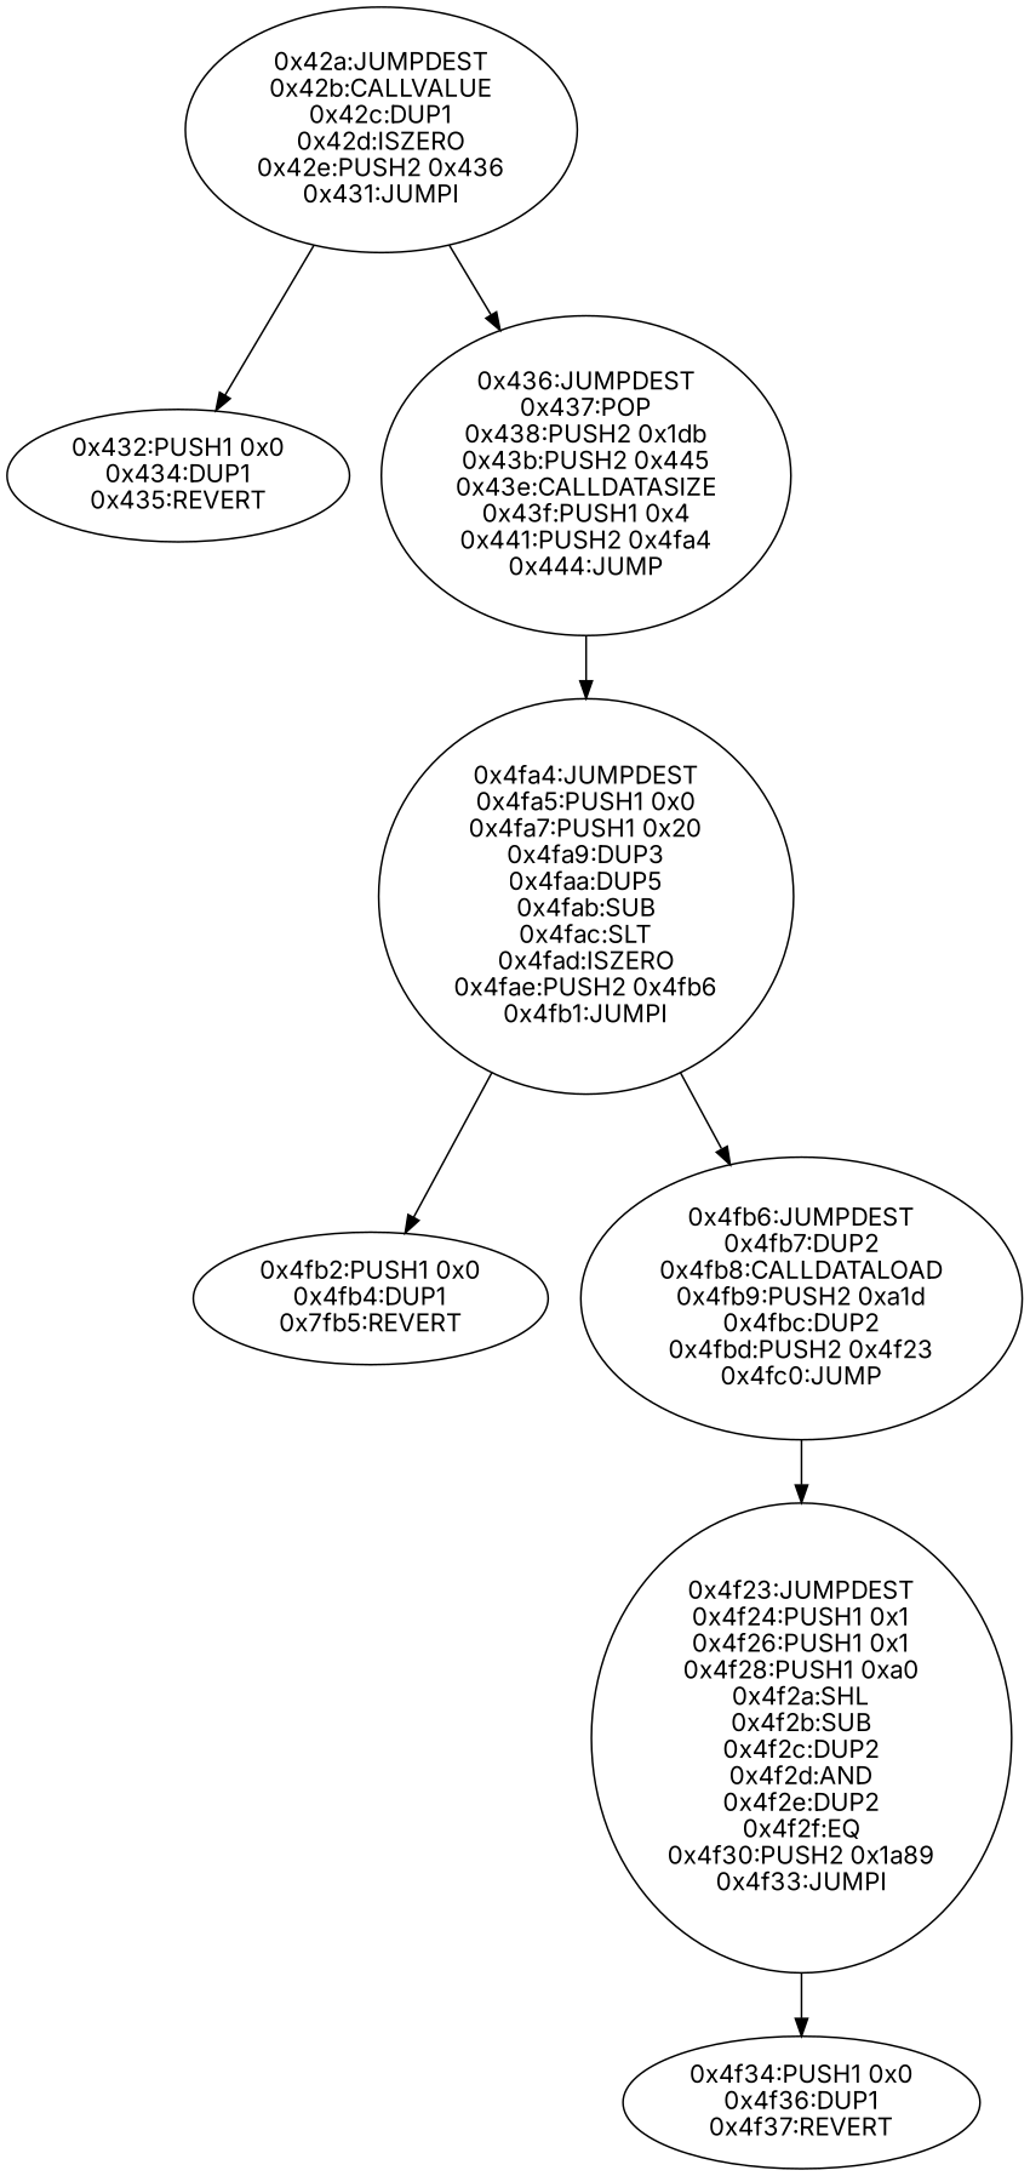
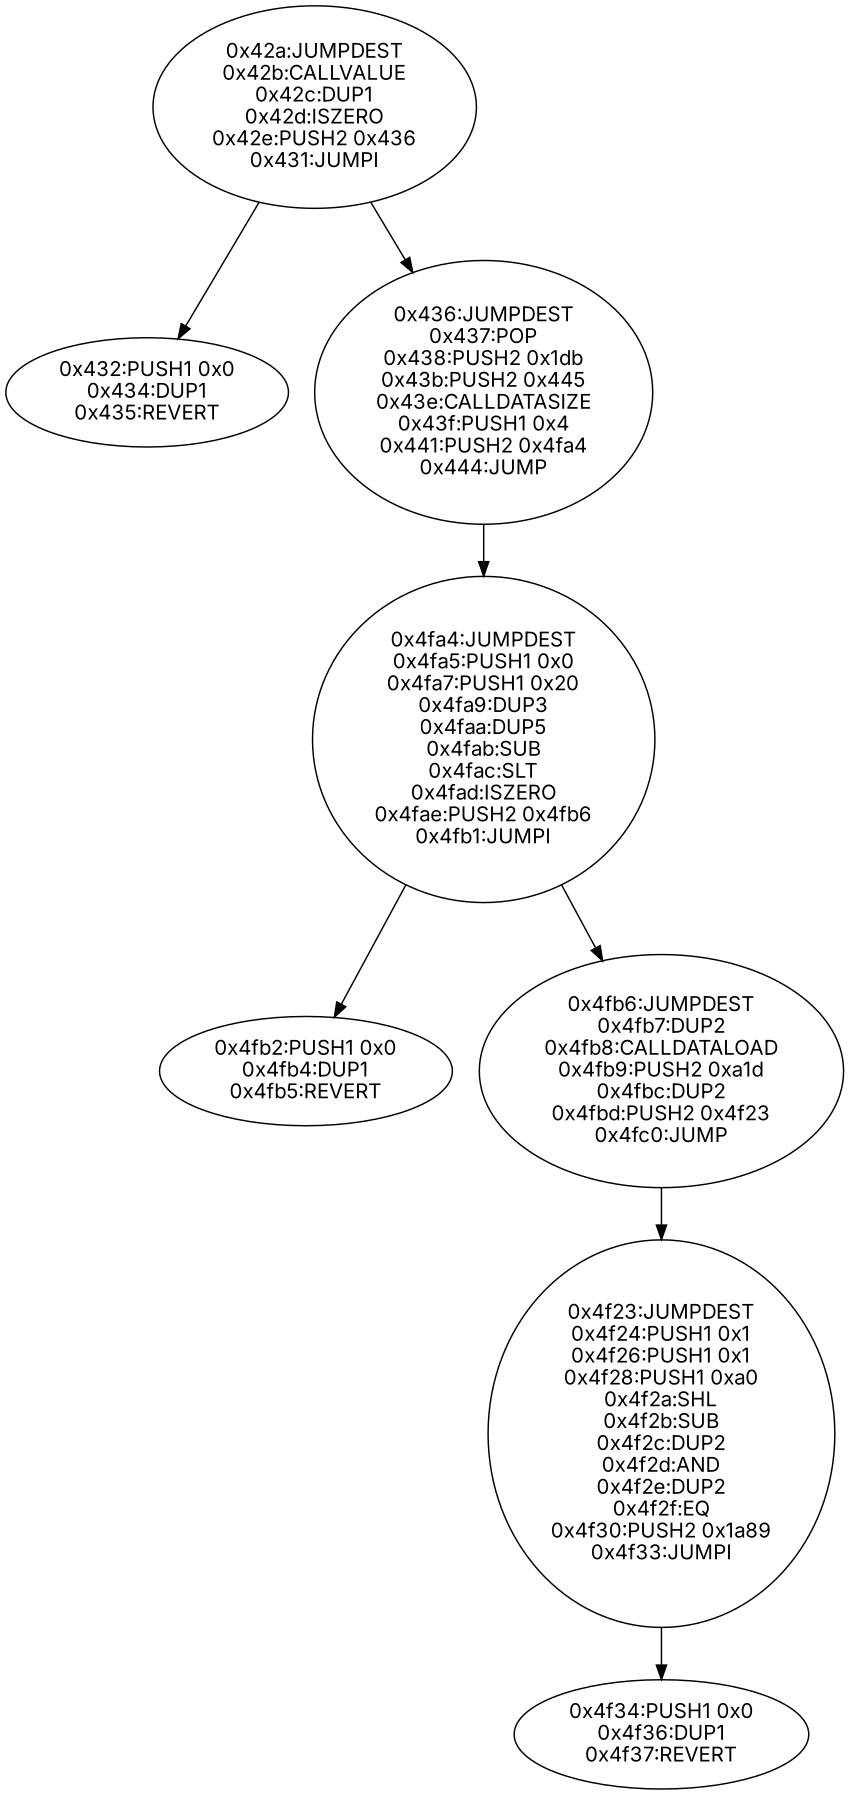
  digraph {
    fontname=Inter
    node [fontname=Inter]
    edge [fontname=Inter]
    n1 [label="0x42a:JUMPDEST\n0x42b:CALLVALUE\n0x42c:DUP1\n0x42d:ISZERO\n0x42e:PUSH2 0x436\n0x431:JUMPI"]
    n2 [label="0x432:PUSH1 0x0\n0x434:DUP1\n0x435:REVERT"]
    n3 [label="0x436:JUMPDEST\n0x437:POP\n0x438:PUSH2 0x1db\n0x43b:PUSH2 0x445\n0x43e:CALLDATASIZE\n0x43f:PUSH1 0x4\n0x441:PUSH2 0x4fa4\n0x444:JUMP"]
    n4 [label="0x4fa4:JUMPDEST\n0x4fa5:PUSH1 0x0\n0x4fa7:PUSH1 0x20\n0x4fa9:DUP3\n0x4faa:DUP5\n0x4fab:SUB\n0x4fac:SLT\n0x4fad:ISZERO\n0x4fae:PUSH2 0x4fb6\n0x4fb1:JUMPI"]
-   n5 [label="0x4fb2:PUSH1 0x0\n0x4fb4:DUP1\n0x7fb5:REVERT"]
+   n5 [label="0x4fb2:PUSH1 0x0\n0x4fb4:DUP1\n0x4fb5:REVERT"]
    n6 [label="0x4fb6:JUMPDEST\n0x4fb7:DUP2\n0x4fb8:CALLDATALOAD\n0x4fb9:PUSH2 0xa1d\n0x4fbc:DUP2\n0x4fbd:PUSH2 0x4f23\n0x4fc0:JUMP"]
    n7 [label="0x4f23:JUMPDEST\n0x4f24:PUSH1 0x1\n0x4f26:PUSH1 0x1\n0x4f28:PUSH1 0xa0\n0x4f2a:SHL\n0x4f2b:SUB\n0x4f2c:DUP2\n0x4f2d:AND\n0x4f2e:DUP2\n0x4f2f:EQ\n0x4f30:PUSH2 0x1a89\n0x4f33:JUMPI"]
    n8 [label="0x4f34:PUSH1 0x0\n0x4f36:DUP1\n0x4f37:REVERT"]
    n1 -> n2
    n1 -> n3
    n3 -> n4
    n4 -> n5
    n4 -> n6
    n6 -> n7
    n7 -> n8
  }
